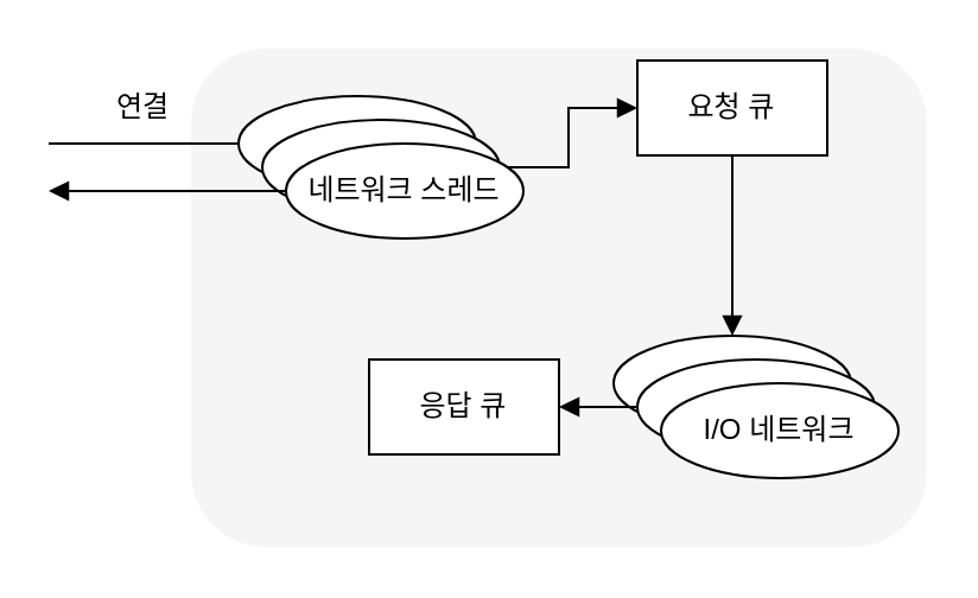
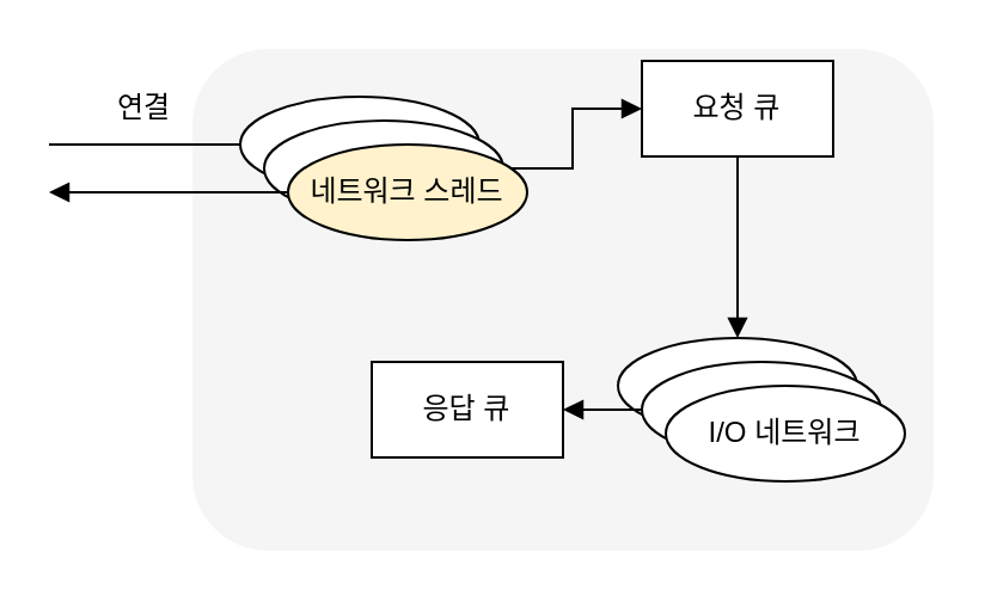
  <mxCell id="0" />
  <mxCell id="1" parent="0" />
  <mxCell id="2" value="" style="rounded=1;whiteSpace=wrap;html=1;fillColor=#f5f5f5;fontColor=#333333;strokeColor=none;" vertex="1" parent="1"><mxGeometry x="80" y="20" width="310" height="210" as="geometry" /></mxCell>
  <mxCell id="3" value="" style="ellipse;whiteSpace=wrap;html=1;" vertex="1" parent="1"><mxGeometry x="100" y="40" width="100" height="40" as="geometry" /></mxCell>
  <mxCell id="4" style="edgeStyle=orthogonalEdgeStyle;rounded=0;orthogonalLoop=1;jettySize=auto;html=1;entryX=0;entryY=0.5;entryDx=0;entryDy=0;endArrow=block;endFill=1;" edge="1" parent="1" source="5" target="13"><mxGeometry relative="1" as="geometry" /></mxCell>
  <mxCell id="5" value="" style="ellipse;whiteSpace=wrap;html=1;" vertex="1" parent="1"><mxGeometry x="110" y="50" width="100" height="40" as="geometry" /></mxCell>
  <mxCell id="6" style="edgeStyle=orthogonalEdgeStyle;rounded=0;orthogonalLoop=1;jettySize=auto;html=1;endArrow=block;endFill=1;" edge="1" parent="1" source="7"><mxGeometry relative="1" as="geometry"><mxPoint x="20" y="80" as="targetPoint" /></mxGeometry></mxCell>
- <mxCell id="7" value="네트워크 스레드" style="ellipse;whiteSpace=wrap;html=1;" vertex="1" parent="1"><mxGeometry x="120" y="60" width="100" height="40" as="geometry" /></mxCell>
+ <mxCell id="7" value="네트워크 스레드" style="ellipse;whiteSpace=wrap;html=1;fillColor=#fff2cc;" vertex="1" parent="1"><mxGeometry x="120" y="60" width="100" height="40" as="geometry" /></mxCell>
  <mxCell id="8" value="" style="ellipse;whiteSpace=wrap;html=1;" vertex="1" parent="1"><mxGeometry x="258" y="141" width="100" height="40" as="geometry" /></mxCell>
  <mxCell id="9" style="edgeStyle=orthogonalEdgeStyle;rounded=0;orthogonalLoop=1;jettySize=auto;html=1;entryX=1;entryY=0.5;entryDx=0;entryDy=0;endArrow=block;endFill=1;" edge="1" parent="1" source="10" target="14"><mxGeometry relative="1" as="geometry" /></mxCell>
  <mxCell id="10" value="" style="ellipse;whiteSpace=wrap;html=1;" vertex="1" parent="1"><mxGeometry x="268" y="151" width="100" height="40" as="geometry" /></mxCell>
  <mxCell id="11" value="I/O 네트워크" style="ellipse;whiteSpace=wrap;html=1;" vertex="1" parent="1"><mxGeometry x="278" y="161" width="100" height="40" as="geometry" /></mxCell>
  <mxCell id="12" style="edgeStyle=orthogonalEdgeStyle;rounded=0;orthogonalLoop=1;jettySize=auto;html=1;entryX=0.5;entryY=0;entryDx=0;entryDy=0;endArrow=block;endFill=1;" edge="1" parent="1" source="13" target="8"><mxGeometry relative="1" as="geometry" /></mxCell>
  <mxCell id="13" value="요청 큐" style="rounded=0;whiteSpace=wrap;html=1;" vertex="1" parent="1"><mxGeometry x="268" y="25" width="80" height="40" as="geometry" /></mxCell>
  <mxCell id="14" value="응답 큐" style="rounded=0;whiteSpace=wrap;html=1;" vertex="1" parent="1"><mxGeometry x="155" y="151" width="80" height="40" as="geometry" /></mxCell>
  <mxCell id="15" value="" style="endArrow=none;html=1;rounded=0;entryX=0;entryY=0.5;entryDx=0;entryDy=0;" edge="1" parent="1" target="3"><mxGeometry width="50" height="50" relative="1" as="geometry"><mxPoint x="20" y="60" as="sourcePoint" /><mxPoint x="420" y="320" as="targetPoint" /></mxGeometry></mxCell>
  <mxCell id="16" value="연결" style="text;html=1;align=center;verticalAlign=middle;whiteSpace=wrap;rounded=0;" vertex="1" parent="1"><mxGeometry x="30" y="30" width="60" height="30" as="geometry" /></mxCell>
